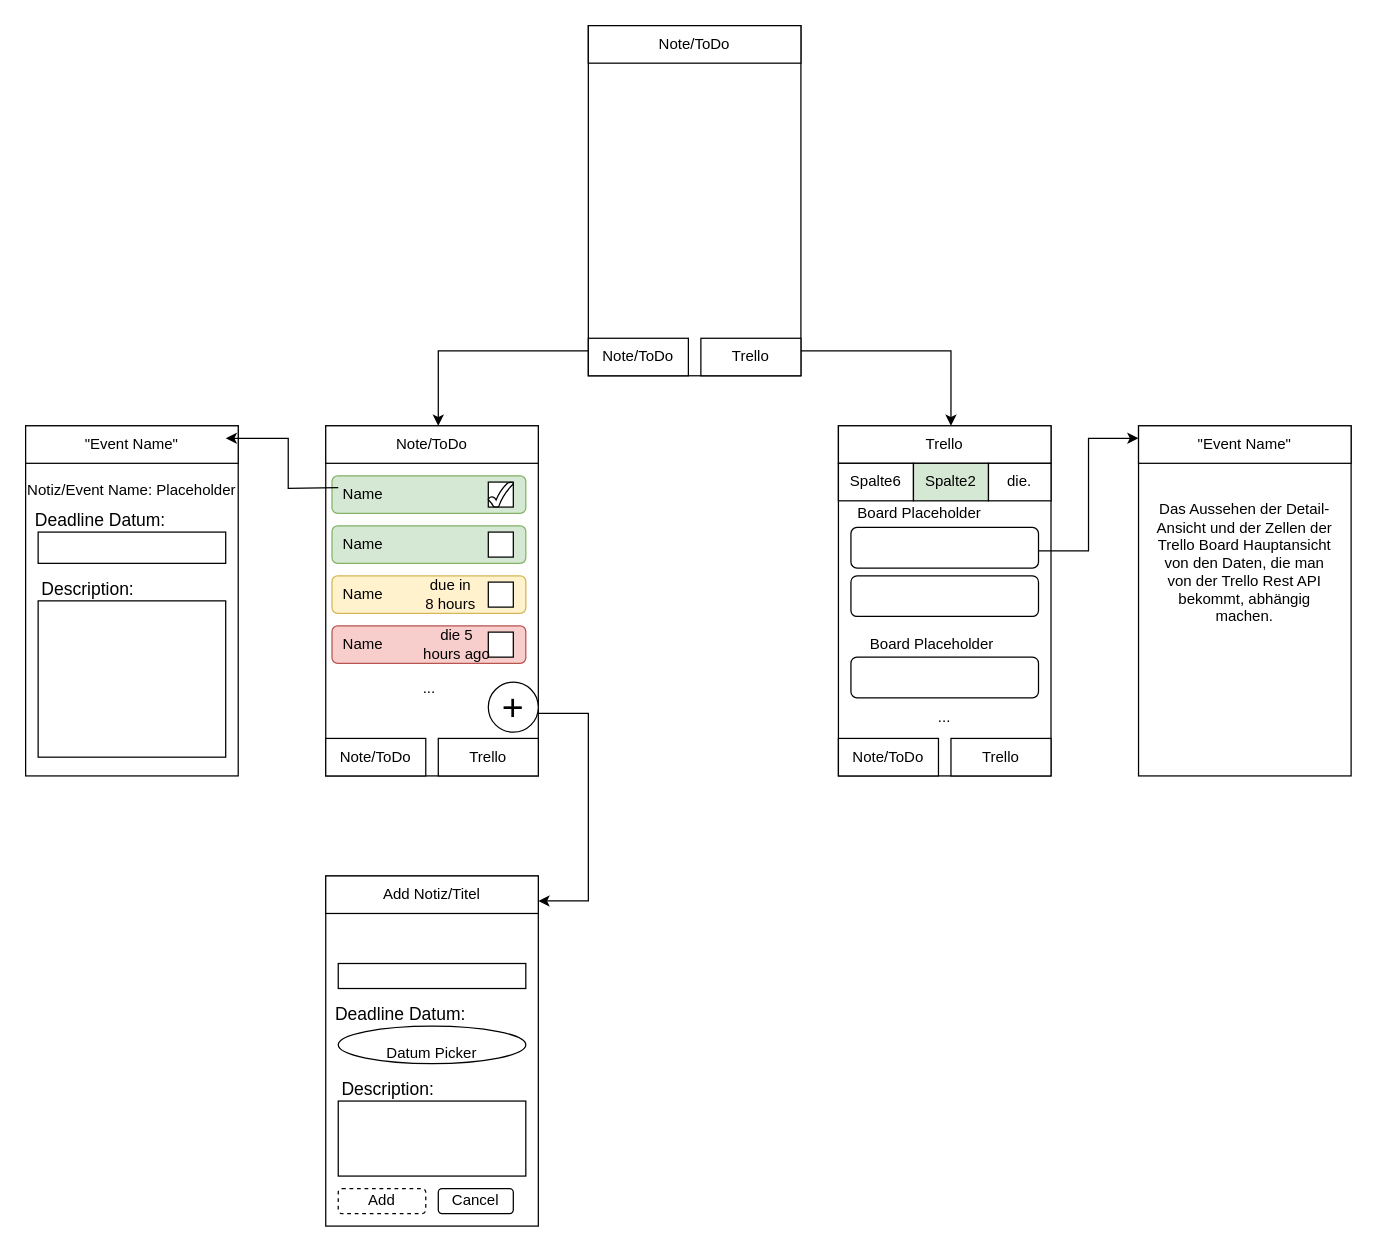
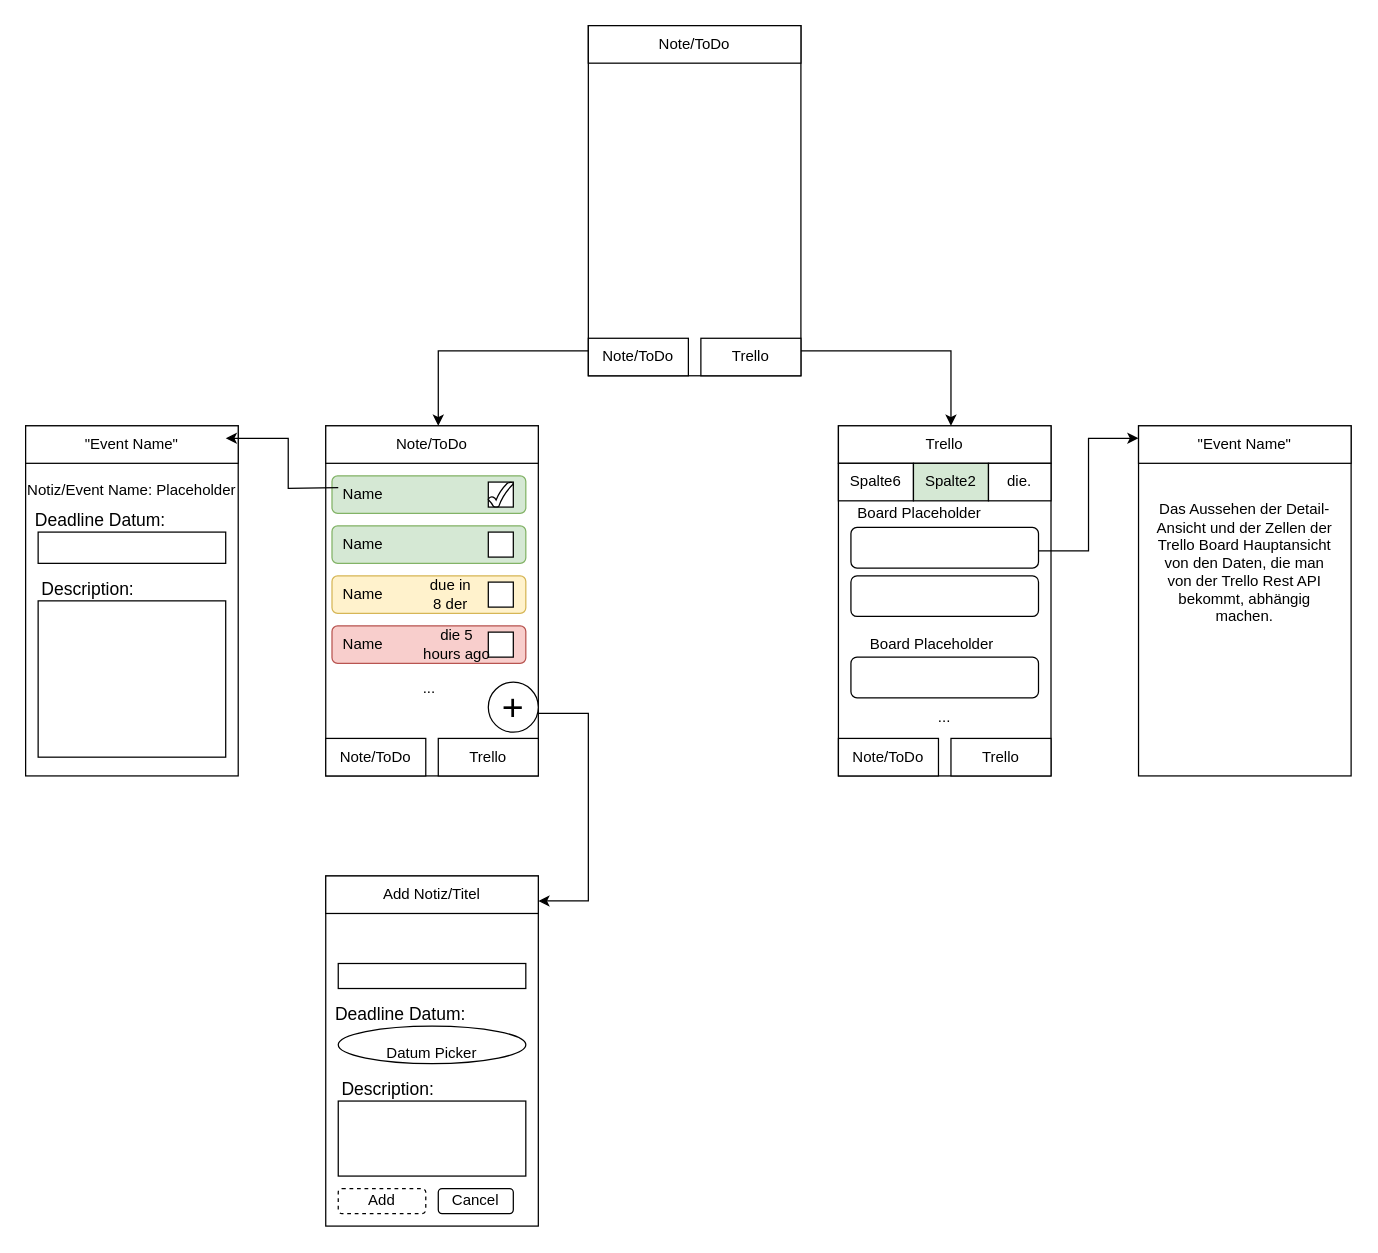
  <mxCell id="0" />
  <mxCell id="1" parent="0" />
  <mxCell id="2" value="" style="rounded=0;whiteSpace=wrap;html=1;" vertex="1" parent="1"><mxGeometry x="470" y="20" width="170" height="280" as="geometry" /></mxCell>
  <mxCell id="3" value="Note/ToDo" style="rounded=0;whiteSpace=wrap;html=1;" vertex="1" parent="1"><mxGeometry x="470" y="20" width="170" height="30" as="geometry" /></mxCell>
  <mxCell id="4" value="Note/ToDo" style="rounded=0;whiteSpace=wrap;html=1;" vertex="1" parent="1"><mxGeometry x="470" y="270" width="80" height="30" as="geometry" /></mxCell>
  <mxCell id="5" value="Trello" style="rounded=0;whiteSpace=wrap;html=1;" vertex="1" parent="1"><mxGeometry x="560" y="270" width="80" height="30" as="geometry" /></mxCell>
  <mxCell id="6" value="" style="rounded=0;whiteSpace=wrap;html=1;" vertex="1" parent="1"><mxGeometry x="670" y="340" width="170" height="280" as="geometry" /></mxCell>
  <mxCell id="7" value="" style="rounded=0;whiteSpace=wrap;html=1;" vertex="1" parent="1"><mxGeometry x="260" y="340" width="170" height="280" as="geometry" /></mxCell>
  <mxCell id="8" value="Note/ToDo" style="rounded=0;whiteSpace=wrap;html=1;" vertex="1" parent="1"><mxGeometry x="260" y="340" width="170" height="30" as="geometry" /></mxCell>
  <mxCell id="9" value="Trello" style="rounded=0;whiteSpace=wrap;html=1;" vertex="1" parent="1"><mxGeometry x="670" y="340" width="170" height="30" as="geometry" /></mxCell>
  <mxCell id="10" value="Note/ToDo" style="rounded=0;whiteSpace=wrap;html=1;" vertex="1" parent="1"><mxGeometry x="670" y="590" width="80" height="30" as="geometry" /></mxCell>
  <mxCell id="11" value="Note/ToDo" style="rounded=0;whiteSpace=wrap;html=1;" vertex="1" parent="1"><mxGeometry x="260" y="590" width="80" height="30" as="geometry" /></mxCell>
  <mxCell id="12" value="Trello" style="rounded=0;whiteSpace=wrap;html=1;" vertex="1" parent="1"><mxGeometry x="350" y="590" width="80" height="30" as="geometry" /></mxCell>
  <mxCell id="13" value="Trello" style="rounded=0;whiteSpace=wrap;html=1;" vertex="1" parent="1"><mxGeometry x="760" y="590" width="80" height="30" as="geometry" /></mxCell>
  <mxCell id="14" value="" style="endArrow=classic;html=1;rounded=0;" edge="1" parent="1"><mxGeometry width="50" height="50" relative="1" as="geometry"><mxPoint x="470" y="280" as="sourcePoint" /><mxPoint x="350" y="340" as="targetPoint" /><Array as="points"><mxPoint x="350" y="280" /></Array></mxGeometry></mxCell>
  <mxCell id="15" value="" style="endArrow=classic;html=1;rounded=0;" edge="1" parent="1"><mxGeometry width="50" height="50" relative="1" as="geometry"><mxPoint x="640" y="280" as="sourcePoint" /><mxPoint x="760" y="340" as="targetPoint" /><Array as="points"><mxPoint x="760" y="280" /></Array></mxGeometry></mxCell>
  <mxCell id="16" value="Spalte6" style="rounded=0;whiteSpace=wrap;html=1;" vertex="1" parent="1"><mxGeometry x="670" y="370" width="60" height="30" as="geometry" /></mxCell>
  <mxCell id="17" value="Spalte2" style="rounded=0;whiteSpace=wrap;html=1;fillColor=#d5e8d4;" vertex="1" parent="1"><mxGeometry x="730" y="370" width="60" height="30" as="geometry" /></mxCell>
  <mxCell id="18" value="die." style="rounded=0;whiteSpace=wrap;html=1;" vertex="1" parent="1"><mxGeometry x="790" y="370" width="50" height="30" as="geometry" /></mxCell>
  <mxCell id="19" value="&lt;font style=&quot;font-size: 30px;&quot;&gt;+&lt;/font&gt;" style="ellipse;whiteSpace=wrap;html=1;aspect=fixed;" vertex="1" parent="1"><mxGeometry x="390" y="545" width="40" height="40" as="geometry" /></mxCell>
  <mxCell id="20" value="" style="rounded=0;whiteSpace=wrap;html=1;" vertex="1" parent="1"><mxGeometry x="260" y="700" width="170" height="280" as="geometry" /></mxCell>
  <mxCell id="21" value="Add Notiz/Titel" style="rounded=0;whiteSpace=wrap;html=1;" vertex="1" parent="1"><mxGeometry x="260" y="700" width="170" height="30" as="geometry" /></mxCell>
  <mxCell id="22" value="" style="endArrow=classic;html=1;rounded=0;fontSize=30;" edge="1" parent="1"><mxGeometry width="50" height="50" relative="1" as="geometry"><mxPoint x="430" y="570" as="sourcePoint" /><mxPoint x="430" y="720" as="targetPoint" /><Array as="points"><mxPoint x="470" y="570" /><mxPoint x="470" y="720" /></Array></mxGeometry></mxCell>
  <mxCell id="23" value="" style="rounded=0;whiteSpace=wrap;html=1;fontSize=30;" vertex="1" parent="1"><mxGeometry x="270" y="770" width="150" height="20" as="geometry" /></mxCell>
  <mxCell id="24" value="&lt;font style=&quot;font-size: 14px;&quot;&gt;Description:&lt;/font&gt;" style="text;html=1;strokeColor=none;fillColor=none;align=center;verticalAlign=middle;whiteSpace=wrap;rounded=0;fontSize=30;" vertex="1" parent="1"><mxGeometry x="270" y="850" width="80" height="30" as="geometry" /></mxCell>
  <mxCell id="25" value="&lt;font style=&quot;font-size: 14px;&quot;&gt;Deadline Datum:&lt;/font&gt;" style="text;html=1;strokeColor=none;fillColor=none;align=center;verticalAlign=middle;whiteSpace=wrap;rounded=0;fontSize=30;" vertex="1" parent="1"><mxGeometry x="260" y="790" width="120" height="30" as="geometry" /></mxCell>
  <mxCell id="26" value="&lt;font style=&quot;font-size: 12px;&quot;&gt;Datum Picker&lt;/font&gt;" style="ellipse;whiteSpace=wrap;html=1;fontSize=30;" vertex="1" parent="1"><mxGeometry x="270" y="820" width="150" height="30" as="geometry" /></mxCell>
  <mxCell id="27" value="" style="rounded=0;whiteSpace=wrap;html=1;fontSize=12;" vertex="1" parent="1"><mxGeometry x="270" y="880" width="150" height="60" as="geometry" /></mxCell>
  <mxCell id="28" value="Add" style="rounded=1;whiteSpace=wrap;html=1;fontSize=12;dashed=1;" vertex="1" parent="1"><mxGeometry x="270" y="950" width="70" height="20" as="geometry" /></mxCell>
  <mxCell id="29" value="Cancel" style="rounded=1;whiteSpace=wrap;html=1;fontSize=12;" vertex="1" parent="1"><mxGeometry x="350" y="950" width="60" height="20" as="geometry" /></mxCell>
  <mxCell id="30" value="" style="rounded=1;whiteSpace=wrap;html=1;fontSize=12;fillColor=#d5e8d4;strokeColor=#82b366;" vertex="1" parent="1"><mxGeometry x="265" y="380" width="155" height="30" as="geometry" /></mxCell>
  <mxCell id="31" value="" style="rounded=1;whiteSpace=wrap;html=1;fontSize=12;fillColor=#d5e8d4;strokeColor=#82b366;" vertex="1" parent="1"><mxGeometry x="265" y="420" width="155" height="30" as="geometry" /></mxCell>
  <mxCell id="32" value="" style="rounded=1;whiteSpace=wrap;html=1;fontSize=12;fillColor=#fff2cc;strokeColor=#d6b656;" vertex="1" parent="1"><mxGeometry x="265" y="460" width="155" height="30" as="geometry" /></mxCell>
  <mxCell id="33" value="" style="rounded=1;whiteSpace=wrap;html=1;fontSize=12;fillColor=#f8cecc;strokeColor=#b85450;" vertex="1" parent="1"><mxGeometry x="265" y="500" width="155" height="30" as="geometry" /></mxCell>
  <mxCell id="34" value="..." style="text;html=1;strokeColor=none;fillColor=none;align=center;verticalAlign=middle;whiteSpace=wrap;rounded=0;fontSize=12;" vertex="1" parent="1"><mxGeometry x="312.5" y="535" width="60" height="30" as="geometry" /></mxCell>
  <mxCell id="35" value="Name" style="text;html=1;strokeColor=none;fillColor=none;align=center;verticalAlign=middle;whiteSpace=wrap;rounded=0;fontSize=12;" vertex="1" parent="1"><mxGeometry x="260" y="380" width="60" height="30" as="geometry" /></mxCell>
  <mxCell id="36" value="Name" style="text;html=1;strokeColor=none;fillColor=none;align=center;verticalAlign=middle;whiteSpace=wrap;rounded=0;fontSize=12;" vertex="1" parent="1"><mxGeometry x="260" y="500" width="60" height="30" as="geometry" /></mxCell>
  <mxCell id="37" value="Name" style="text;html=1;strokeColor=none;fillColor=none;align=center;verticalAlign=middle;whiteSpace=wrap;rounded=0;fontSize=12;" vertex="1" parent="1"><mxGeometry x="260" y="460" width="60" height="30" as="geometry" /></mxCell>
  <mxCell id="38" value="Name" style="text;html=1;strokeColor=none;fillColor=none;align=center;verticalAlign=middle;whiteSpace=wrap;rounded=0;fontSize=12;" vertex="1" parent="1"><mxGeometry x="260" y="420" width="60" height="30" as="geometry" /></mxCell>
  <mxCell id="39" value="" style="rounded=0;whiteSpace=wrap;html=1;fontSize=12;" vertex="1" parent="1"><mxGeometry x="390" y="505" width="20" height="20" as="geometry" /></mxCell>
  <mxCell id="40" value="" style="rounded=0;whiteSpace=wrap;html=1;fontSize=12;" vertex="1" parent="1"><mxGeometry x="390" y="465" width="20" height="20" as="geometry" /></mxCell>
  <mxCell id="41" value="" style="rounded=0;whiteSpace=wrap;html=1;fontSize=12;" vertex="1" parent="1"><mxGeometry x="390" y="425" width="20" height="20" as="geometry" /></mxCell>
  <mxCell id="42" value="" style="rounded=0;whiteSpace=wrap;html=1;fontSize=12;" vertex="1" parent="1"><mxGeometry x="390" y="385" width="20" height="20" as="geometry" /></mxCell>
  <mxCell id="43" value="" style="verticalLabelPosition=bottom;verticalAlign=top;html=1;shape=mxgraph.basic.tick;fontSize=12;" vertex="1" parent="1"><mxGeometry x="390" y="385" width="20" height="20" as="geometry" /></mxCell>
- <mxCell id="44" value="due in&lt;br&gt;8 hours" style="text;html=1;strokeColor=none;fillColor=none;align=center;verticalAlign=middle;whiteSpace=wrap;rounded=0;fontSize=12;" vertex="1" parent="1"><mxGeometry x="325" y="460" width="70" height="30" as="geometry" /></mxCell>
+ <mxCell id="44" value="due in&lt;br&gt;8 der" style="text;html=1;strokeColor=none;fillColor=none;align=center;verticalAlign=middle;whiteSpace=wrap;rounded=0;fontSize=12;" vertex="1" parent="1"><mxGeometry x="325" y="460" width="70" height="30" as="geometry" /></mxCell>
  <mxCell id="45" value="die 5 hours ago" style="text;html=1;strokeColor=none;fillColor=none;align=center;verticalAlign=middle;whiteSpace=wrap;rounded=0;fontSize=12;" vertex="1" parent="1"><mxGeometry x="335" y="500" width="60" height="30" as="geometry" /></mxCell>
  <mxCell id="46" value="" style="rounded=0;whiteSpace=wrap;html=1;" vertex="1" parent="1"><mxGeometry x="20" y="340" width="170" height="280" as="geometry" /></mxCell>
  <mxCell id="47" value="&quot;Event Name&quot;" style="rounded=0;whiteSpace=wrap;html=1;" vertex="1" parent="1"><mxGeometry x="20" y="340" width="170" height="30" as="geometry" /></mxCell>
  <mxCell id="48" value="" style="endArrow=classic;html=1;rounded=0;fontSize=12;" edge="1" parent="1"><mxGeometry width="50" height="50" relative="1" as="geometry"><mxPoint x="270" y="389.5" as="sourcePoint" /><mxPoint x="180" y="350" as="targetPoint" /><Array as="points"><mxPoint x="230" y="390" /><mxPoint x="230" y="350" /></Array></mxGeometry></mxCell>
  <mxCell id="49" value="&lt;font style=&quot;font-size: 12px;&quot;&gt;Notiz/Event Name: Placeholder&lt;/font&gt;" style="text;html=1;strokeColor=none;fillColor=none;align=center;verticalAlign=middle;whiteSpace=wrap;rounded=0;fontSize=30;" vertex="1" parent="1"><mxGeometry x="20" y="370" width="170" height="30" as="geometry" /></mxCell>
  <mxCell id="50" value="&lt;font style=&quot;font-size: 14px;&quot;&gt;Description:&lt;/font&gt;" style="text;html=1;strokeColor=none;fillColor=none;align=center;verticalAlign=middle;whiteSpace=wrap;rounded=0;fontSize=30;" vertex="1" parent="1"><mxGeometry x="30" y="450" width="80" height="30" as="geometry" /></mxCell>
  <mxCell id="51" value="" style="rounded=0;whiteSpace=wrap;html=1;fontSize=12;" vertex="1" parent="1"><mxGeometry x="30" y="480" width="150" height="125" as="geometry" /></mxCell>
  <mxCell id="52" value="&lt;font style=&quot;font-size: 14px;&quot;&gt;Deadline Datum:&lt;/font&gt;" style="text;html=1;strokeColor=none;fillColor=none;align=center;verticalAlign=middle;whiteSpace=wrap;rounded=0;fontSize=30;" vertex="1" parent="1"><mxGeometry x="20" y="395" width="120" height="30" as="geometry" /></mxCell>
  <mxCell id="53" value="" style="rounded=0;whiteSpace=wrap;html=1;fontSize=12;" vertex="1" parent="1"><mxGeometry x="30" y="425" width="150" height="25" as="geometry" /></mxCell>
  <mxCell id="54" value="" style="rounded=1;whiteSpace=wrap;html=1;fontSize=12;" vertex="1" parent="1"><mxGeometry x="680" y="460" width="150" height="32.5" as="geometry" /></mxCell>
  <mxCell id="55" value="Board Placeholder" style="text;html=1;strokeColor=none;fillColor=none;align=center;verticalAlign=middle;whiteSpace=wrap;rounded=0;fontSize=12;" vertex="1" parent="1"><mxGeometry x="670" y="395" width="130" height="30" as="geometry" /></mxCell>
  <mxCell id="56" value="" style="rounded=1;whiteSpace=wrap;html=1;fontSize=12;" vertex="1" parent="1"><mxGeometry x="680" y="421.25" width="150" height="32.5" as="geometry" /></mxCell>
  <mxCell id="57" value="Board Placeholder" style="text;html=1;strokeColor=none;fillColor=none;align=center;verticalAlign=middle;whiteSpace=wrap;rounded=0;fontSize=12;" vertex="1" parent="1"><mxGeometry x="680" y="500" width="130" height="30" as="geometry" /></mxCell>
  <mxCell id="58" value="" style="rounded=1;whiteSpace=wrap;html=1;fontSize=12;" vertex="1" parent="1"><mxGeometry x="680" y="525" width="150" height="32.5" as="geometry" /></mxCell>
  <mxCell id="59" value="..." style="text;html=1;strokeColor=none;fillColor=none;align=center;verticalAlign=middle;whiteSpace=wrap;rounded=0;fontSize=12;" vertex="1" parent="1"><mxGeometry x="725" y="557.5" width="60" height="30" as="geometry" /></mxCell>
  <mxCell id="60" value="" style="rounded=0;whiteSpace=wrap;html=1;" vertex="1" parent="1"><mxGeometry x="910" y="340" width="170" height="280" as="geometry" /></mxCell>
  <mxCell id="61" value="&quot;Event Name&quot;" style="rounded=0;whiteSpace=wrap;html=1;" vertex="1" parent="1"><mxGeometry x="910" y="340" width="170" height="30" as="geometry" /></mxCell>
  <mxCell id="62" value="" style="endArrow=classic;html=1;rounded=0;fontSize=12;" edge="1" parent="1"><mxGeometry width="50" height="50" relative="1" as="geometry"><mxPoint x="830" y="440" as="sourcePoint" /><mxPoint x="910" y="350" as="targetPoint" /><Array as="points"><mxPoint x="870" y="440" /><mxPoint x="870" y="350" /></Array></mxGeometry></mxCell>
  <mxCell id="63" value="Das Aussehen der Detail-Ansicht und der Zellen der Trello Board Hauptansicht von den Daten, die man von der Trello Rest API bekommt, abhängig machen." style="text;html=1;strokeColor=none;fillColor=none;align=center;verticalAlign=middle;whiteSpace=wrap;rounded=0;fontSize=12;" vertex="1" parent="1"><mxGeometry x="920" y="380" width="150" height="140" as="geometry" /></mxCell>
